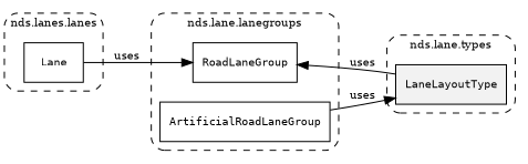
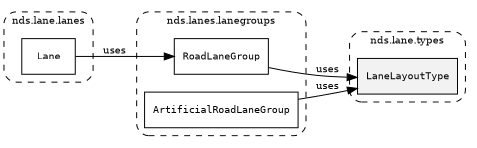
  digraph {
    fontsize=10
    rankdir=LR
    node [fontsize=10 shape=box]
    edge [fontsize=10]
    n1 [fillcolor="#0000000D" label=<<font face="monospace"><table align="center" border="0" cellspacing="0" cellpadding="0"><tr><td href="../../../content/packages/nds.lane.types.html#Enum-LaneLayoutType" title="Enum defined in nds.lane.types">LaneLayoutType</td></tr></table></font>> style=filled]
    n2 [label=<<font face="monospace"><table align="center" border="0" cellspacing="0" cellpadding="0"><tr><td href="../../../content/packages/nds.lane.lanegroups.html#Structure-RoadLaneGroup" title="Structure defined in nds.lane.lanegroups">RoadLaneGroup</td></tr></table></font>>]
    n3 [label=<<font face="monospace"><table align="center" border="0" cellspacing="0" cellpadding="0"><tr><td href="../../../content/packages/nds.lane.lanegroups.html#Structure-ArtificialRoadLaneGroup" title="Structure defined in nds.lane.lanegroups">ArtificialRoadLaneGroup</td></tr></table></font>>]
    n4 [label=<<font face="monospace"><table align="center" border="0" cellspacing="0" cellpadding="0"><tr><td href="../../../content/packages/nds.lane.lanes.html#Structure-Lane" title="Structure defined in nds.lane.lanes">Lane</td></tr></table></font>>]
    subgraph cluster_1 {
      label="nds.lane.types"
      style="dashed, rounded"
      n1
    }
    subgraph cluster_2 {
-     label="nds.lane.lanegroups"
+     label="nds.lanes.lanegroups"
      style="dashed, rounded"
      n2
      n3
    }
    subgraph cluster_3 {
-     label="nds.lanes.lanes"
+     label="nds.lane.lanes"
      style="dashed, rounded"
      n4
    }
-   n1 -> n2 [label=uses]
+   n2 -> n1 [label=uses]
    n3 -> n1 [label=uses]
    n4 -> n2 [label=uses]
  }
